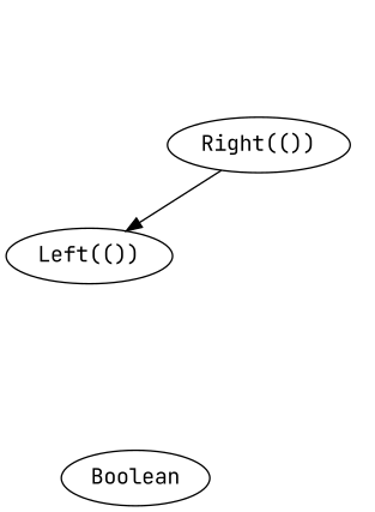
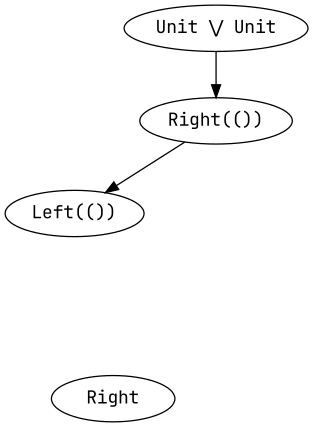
  digraph {
    fontname="JetBrains Mono"
    node [fontname="JetBrains Mono"]
    edge [fontname="JetBrains Mono" style=invis]
+   n1 [label="Unit ⋁ Unit"]
    n2 [label="Right(())"]
    n3 [label="Left(())"]
    true [style=invis]
    false [style=invis]
-   Boolean
+   Boolean [label=Right]
+   n1 -> n2 [style=""]
    n2 -> n3 [style=""]
    n2 -> false
    n3 -> true
    true -> n3
    true -> Boolean [dir=back]
    false -> n2
    false -> Boolean [dir=back]
  }
